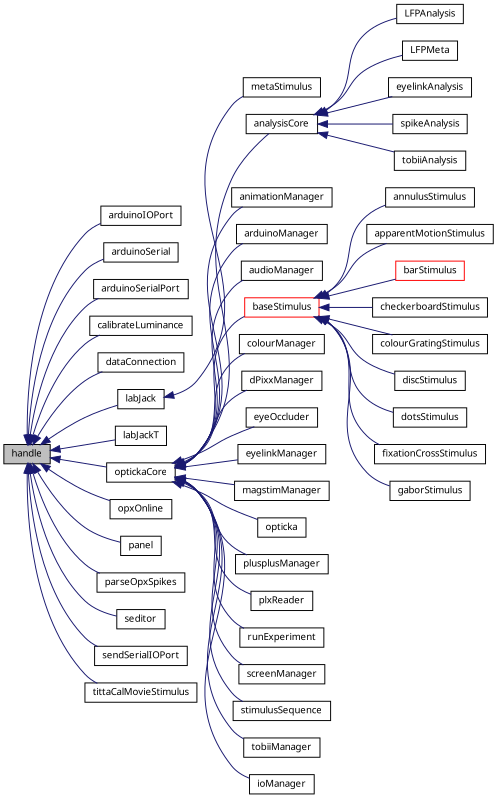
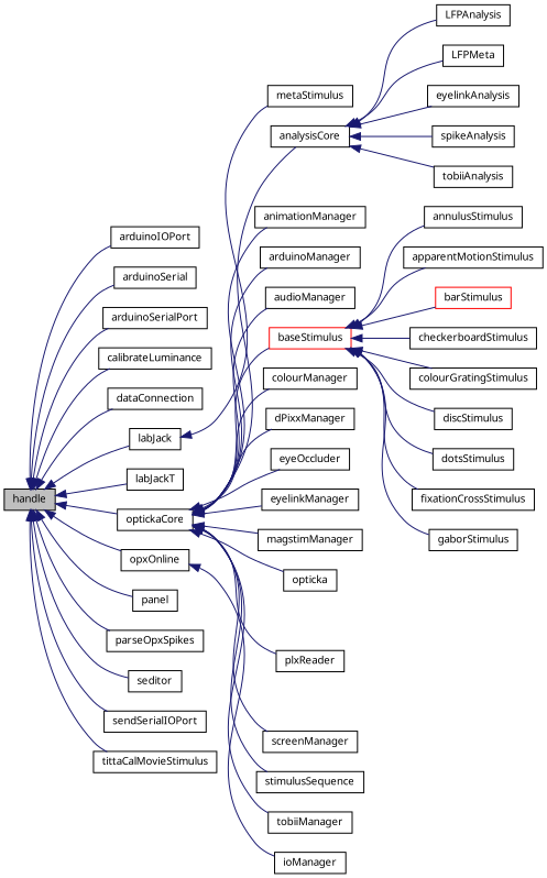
  digraph {
    rankdir=LR
    node [color=black fillcolor=white fontname="Graublau Slab" fontsize=10 shape=record style=filled]
    edge [color=midnightblue dir=back fontname="Graublau Slab" fontsize=10 labelfontname="Graublau Slab" labelfontsize=10 style=solid]
    n1 [fillcolor=grey75 fontcolor=black height=0.2 label=handle width=0.4]
    n2 [height=0.2 label=arduinoIOPort width=0.4]
    n3 [height=0.2 label=arduinoSerial width=0.4]
    n4 [height=0.2 label=arduinoSerialPort width=0.4]
    n5 [height=0.2 label=calibrateLuminance width=0.4]
    n6 [height=0.2 label=dataConnection width=0.4]
    n7 [height=0.2 label=labJack width=0.4]
    n8 [height=0.2 label=labJackT width=0.4]
    n9 [height=0.2 label=optickaCore width=0.4]
    n10 [height=0.2 label=opxOnline width=0.4]
    n11 [height=0.2 label=panel width=0.4]
    n12 [height=0.2 label=parseOpxSpikes width=0.4]
    n13 [height=0.2 label=seditor width=0.4]
    n14 [height=0.2 label=sendSerialIOPort width=0.4]
    n15 [height=0.2 label=tittaCalMovieStimulus width=0.4]
    n16 [height=0.2 label=metaStimulus width=0.4]
    n17 [height=0.2 label=analysisCore width=0.4]
    n18 [height=0.2 label=animationManager width=0.4]
    n19 [height=0.2 label=arduinoManager width=0.4]
    n20 [height=0.2 label=audioManager width=0.4]
    n21 [color=red height=0.2 label=baseStimulus width=0.4]
    n22 [height=0.2 label=colourManager width=0.4]
    n23 [height=0.2 label=dPixxManager width=0.4]
    n24 [height=0.2 label=eyeOccluder width=0.4]
    n25 [height=0.2 label=eyelinkManager width=0.4]
    n26 [height=0.2 label=ioManager width=0.4]
    n27 [height=0.2 label=magstimManager width=0.4]
    n28 [height=0.2 label=opticka width=0.4]
-   n29 [height=0.2 label=plusplusManager width=0.4]
    n30 [height=0.2 label=plxReader width=0.4]
-   n31 [height=0.2 label=runExperiment width=0.4]
    n32 [height=0.2 label=screenManager width=0.4]
    n33 [height=0.2 label=stimulusSequence width=0.4]
    n34 [height=0.2 label=tobiiManager width=0.4]
    n35 [height=0.2 label=LFPAnalysis width=0.4]
    n36 [height=0.2 label=LFPMeta width=0.4]
    n37 [height=0.2 label=eyelinkAnalysis width=0.4]
    n38 [height=0.2 label=spikeAnalysis width=0.4]
    n39 [height=0.2 label=tobiiAnalysis width=0.4]
    n40 [height=0.2 label=annulusStimulus width=0.4]
    n41 [height=0.2 label=apparentMotionStimulus width=0.4]
    n42 [color=red height=0.2 label=barStimulus width=0.4]
    n43 [height=0.2 label=checkerboardStimulus width=0.4]
    n44 [height=0.2 label=colourGratingStimulus width=0.4]
    n45 [height=0.2 label=discStimulus width=0.4]
    n46 [height=0.2 label=dotsStimulus width=0.4]
    n47 [height=0.2 label=fixationCrossStimulus width=0.4]
    n48 [height=0.2 label=gaborStimulus width=0.4]
    n1 -> n2
    n1 -> n3
    n1 -> n4
    n1 -> n5
    n1 -> n6
    n1 -> n7
    n1 -> n8
    n1 -> n9
    n1 -> n10
    n1 -> n11
    n1 -> n12
    n1 -> n13
    n1 -> n14
    n1 -> n15
    n7 -> n16
    n9 -> n17
    n9 -> n18
    n9 -> n19
    n9 -> n20
    n9 -> n21
    n9 -> n22
    n9 -> n23
    n9 -> n24
    n9 -> n25
-   n9 -> n26
+   n10 -> n26
    n9 -> n27
    n9 -> n28
-   n9 -> n29
    n9 -> n30
-   n9 -> n31
    n9 -> n32
    n9 -> n33
    n9 -> n34
    n17 -> n35
    n17 -> n36
    n17 -> n37
    n17 -> n38
    n17 -> n39
    n21 -> n40
    n21 -> n41
    n21 -> n42
    n21 -> n43
    n21 -> n44
    n21 -> n45
    n21 -> n46
    n21 -> n47
    n21 -> n48
  }
